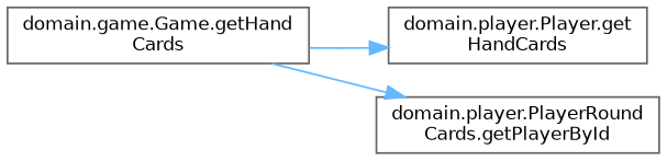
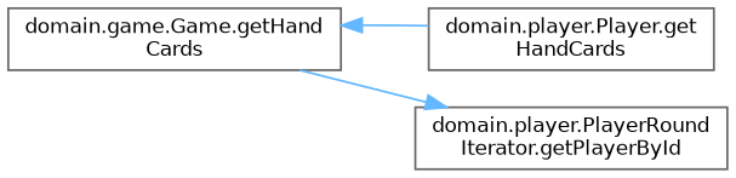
  digraph {
    rankdir=LR
    node [color=grey40 fillcolor=white fontname=Helvetica fontsize=10 shape=box style=filled]
    edge [color=steelblue1 fontname=Helvetica fontsize=10 labelfontname=Helvetica labelfontsize=10 style=solid]
    n1 [height=0.2 label="domain.game.Game.getHand\lCards" width=0.4]
    n2 [height=0.2 label="domain.player.Player.get\lHandCards" width=0.4]
-   n3 [height=0.2 label="domain.player.PlayerRound\lCards.getPlayerById" width=0.4]
-   n1 -> n2
+   n3 [height=0.2 label="domain.player.PlayerRound\lIterator.getPlayerById" width=0.4]
+   n2 -> n1
    n1 -> n3
  }
